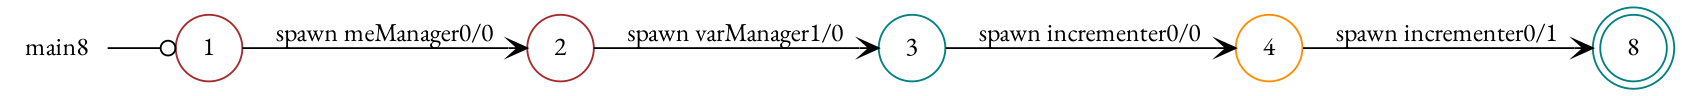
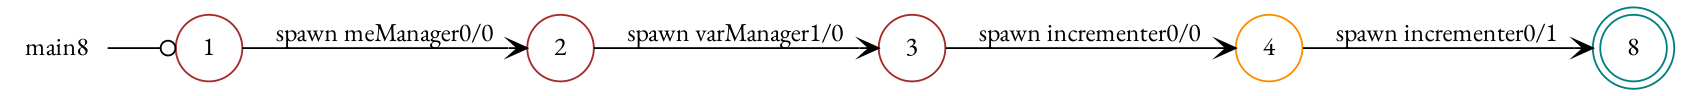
  digraph {
    fontname="EB Garamond"
    rankdir=LR
    node [color=brown fontname="EB Garamond" shape=circle]
    edge [arrowhead=vee fontname="EB Garamond"]
    n1 [color=teal label=main8 shape=plaintext]
    n2 [label=1]
    n3 [label=2]
-   n4 [color=teal label=3]
+   n4 [label=3]
    n5 [color=darkorange label=4]
    n6 [color=teal label=8 shape=doublecircle]
    n1 -> n2 [arrowhead=odot]
    n2 -> n3 [label="spawn meManager0/0"]
    n3 -> n4 [label="spawn varManager1/0"]
    n4 -> n5 [label="spawn incrementer0/0"]
    n5 -> n6 [label="spawn incrementer0/1"]
  }
